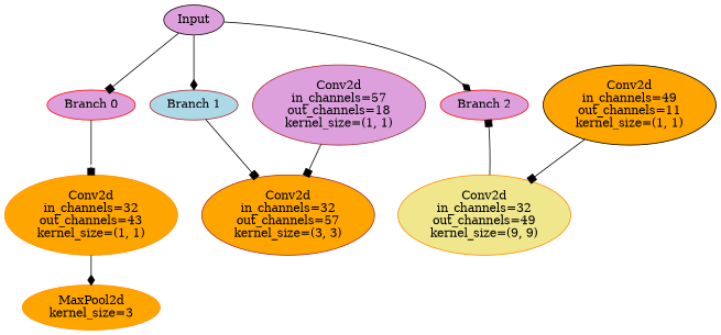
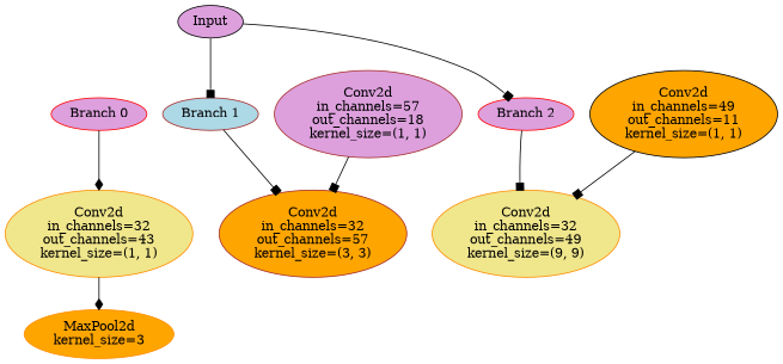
  digraph {
    node [color=brown fillcolor=plum style=filled]
    edge [arrowhead=box]
    n1 [color=black label=Input]
    n2 [color=red label="Branch 0"]
    n3 [fillcolor=lightblue label="Branch 1"]
    n4 [color=red label="Branch 2"]
-   n5 [color=darkorange fillcolor=orange label="Conv2d\nin_channels=32\nout_channels=43\nkernel_size=(1, 1)"]
+   n5 [color=darkorange fillcolor=khaki label="Conv2d\nin_channels=32\nout_channels=43\nkernel_size=(1, 1)"]
    n6 [fillcolor=orange label="Conv2d\nin_channels=32\nout_channels=57\nkernel_size=(3, 3)"]
    n7 [color=darkorange fillcolor=khaki label="Conv2d\nin_channels=32\nout_channels=49\nkernel_size=(9, 9)"]
    n8 [color=darkorange fillcolor=orange label="MaxPool2d\nkernel_size=3"]
    n9 [label="Conv2d\nin_channels=57\nout_channels=18\nkernel_size=(1, 1)"]
    n10 [color=black fillcolor=orange label="Conv2d\nin_channels=49\nout_channels=11\nkernel_size=(1, 1)"]
-   n1 -> n2
-   n1 -> n3 [arrowhead=diamond]
-   n1 -> n4 [arrowhead=diamond]
-   n2 -> n5
+   n1 -> n3
+   n1 -> n4
+   n2 -> n5 [arrowhead=diamond]
    n3 -> n6
-   n7 -> n4
+   n4 -> n7
    n5 -> n8 [arrowhead=diamond]
    n9 -> n6
    n10 -> n7
  }
